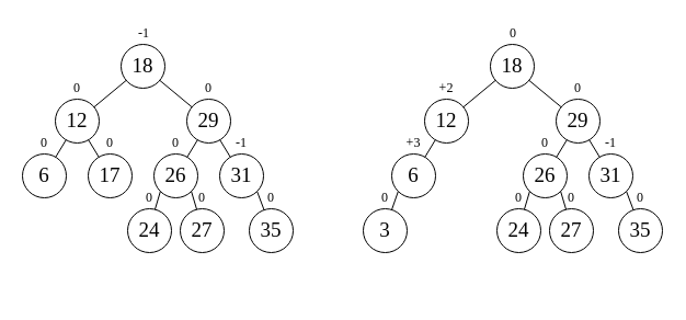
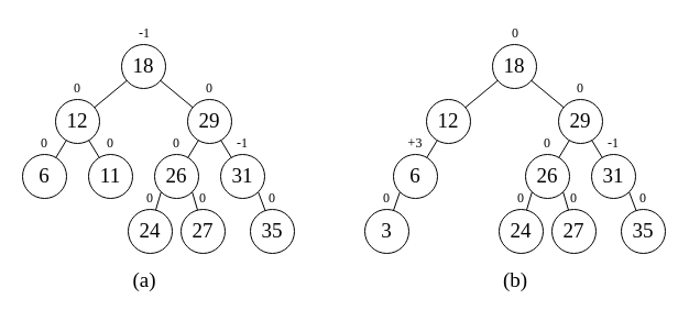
  <mxCell id="0" />
  <mxCell id="1" parent="0" />
  <mxCell id="2" value="" style="group" parent="1" vertex="1" connectable="0"><mxGeometry x="20" y="40" width="247.0" height="190.0" as="geometry" /></mxCell>
  <mxCell id="3" value="35" style="ellipse;whiteSpace=wrap;html=1;fontFamily=Times New Roman;fontSize=19;container=0;" parent="2" vertex="1"><mxGeometry x="207.0" y="150.0" width="40" height="40" as="geometry" /></mxCell>
  <mxCell id="4" style="edgeStyle=none;shape=connector;rounded=0;orthogonalLoop=1;jettySize=auto;html=1;exitX=1;exitY=1;exitDx=0;exitDy=0;labelBackgroundColor=default;strokeColor=default;align=center;verticalAlign=middle;fontFamily=Helvetica;fontSize=11;fontColor=default;endArrow=none;endFill=0;" parent="2" source="16" target="3" edge="1"><mxGeometry relative="1" as="geometry" /></mxCell>
  <mxCell id="5" value="18" style="ellipse;whiteSpace=wrap;html=1;fontFamily=Times New Roman;fontSize=19;container=0;" parent="2" vertex="1"><mxGeometry x="90" width="40" height="40" as="geometry" /></mxCell>
  <mxCell id="6" value="12" style="ellipse;whiteSpace=wrap;html=1;fontFamily=Times New Roman;fontSize=19;container=0;" parent="2" vertex="1"><mxGeometry x="30" y="50" width="40" height="40" as="geometry" /></mxCell>
  <mxCell id="7" style="edgeStyle=none;html=1;fontFamily=Times New Roman;fontSize=19;endArrow=none;endFill=0;rounded=0;" parent="2" source="5" target="6" edge="1"><mxGeometry relative="1" as="geometry" /></mxCell>
  <mxCell id="8" value="29" style="ellipse;whiteSpace=wrap;html=1;fontFamily=Times New Roman;fontSize=19;container=0;" parent="2" vertex="1"><mxGeometry x="150" y="50" width="40" height="40" as="geometry" /></mxCell>
  <mxCell id="9" style="edgeStyle=none;html=1;fontFamily=Times New Roman;fontSize=19;endArrow=none;endFill=0;rounded=0;" parent="2" source="5" target="8" edge="1"><mxGeometry relative="1" as="geometry" /></mxCell>
  <mxCell id="10" value="6" style="ellipse;whiteSpace=wrap;html=1;fontFamily=Times New Roman;fontSize=19;container=0;" parent="2" vertex="1"><mxGeometry y="100" width="40" height="40" as="geometry" /></mxCell>
  <mxCell id="11" style="edgeStyle=none;html=1;fontFamily=Times New Roman;fontSize=19;endArrow=none;endFill=0;rounded=0;" parent="2" source="6" target="10" edge="1"><mxGeometry relative="1" as="geometry" /></mxCell>
- <mxCell id="12" value="17" style="ellipse;whiteSpace=wrap;html=1;fontFamily=Times New Roman;fontSize=19;container=0;" parent="2" vertex="1"><mxGeometry x="60" y="100" width="40" height="40" as="geometry" /></mxCell>
+ <mxCell id="12" value="11" style="ellipse;whiteSpace=wrap;html=1;fontFamily=Times New Roman;fontSize=19;container=0;" parent="2" vertex="1"><mxGeometry x="60" y="100" width="40" height="40" as="geometry" /></mxCell>
  <mxCell id="13" style="edgeStyle=none;html=1;fontFamily=Times New Roman;fontSize=19;endArrow=none;endFill=0;rounded=0;" parent="2" source="6" target="12" edge="1"><mxGeometry relative="1" as="geometry" /></mxCell>
  <mxCell id="14" value="26" style="ellipse;whiteSpace=wrap;html=1;fontFamily=Times New Roman;fontSize=19;container=0;" parent="2" vertex="1"><mxGeometry x="120" y="100" width="40" height="40" as="geometry" /></mxCell>
  <mxCell id="15" style="edgeStyle=none;html=1;fontFamily=Times New Roman;fontSize=19;endArrow=none;endFill=0;rounded=0;" parent="2" source="8" target="14" edge="1"><mxGeometry relative="1" as="geometry" /></mxCell>
  <mxCell id="16" value="31" style="ellipse;whiteSpace=wrap;html=1;fontFamily=Times New Roman;fontSize=19;container=0;" parent="2" vertex="1"><mxGeometry x="180" y="100" width="40" height="40" as="geometry" /></mxCell>
  <mxCell id="17" style="edgeStyle=none;html=1;fontFamily=Times New Roman;fontSize=19;endArrow=none;endFill=0;rounded=0;" parent="2" source="8" target="16" edge="1"><mxGeometry relative="1" as="geometry" /></mxCell>
  <mxCell id="18" value="24" style="ellipse;whiteSpace=wrap;html=1;fontFamily=Times New Roman;fontSize=19;container=0;" parent="2" vertex="1"><mxGeometry x="96.0" y="150.0" width="40" height="40" as="geometry" /></mxCell>
  <mxCell id="19" style="rounded=0;orthogonalLoop=1;jettySize=auto;html=1;exitX=0;exitY=1;exitDx=0;exitDy=0;endArrow=none;endFill=0;" parent="2" source="14" target="18" edge="1"><mxGeometry relative="1" as="geometry" /></mxCell>
  <mxCell id="20" value="27" style="ellipse;whiteSpace=wrap;html=1;fontFamily=Times New Roman;fontSize=19;container=0;" parent="2" vertex="1"><mxGeometry x="144.0" y="150.0" width="40" height="40" as="geometry" /></mxCell>
  <mxCell id="21" style="edgeStyle=none;shape=connector;rounded=0;orthogonalLoop=1;jettySize=auto;html=1;exitX=1;exitY=1;exitDx=0;exitDy=0;labelBackgroundColor=default;strokeColor=default;align=center;verticalAlign=middle;fontFamily=Helvetica;fontSize=11;fontColor=default;endArrow=none;endFill=0;" parent="2" source="14" target="20" edge="1"><mxGeometry relative="1" as="geometry" /></mxCell>
  <mxCell id="22" value="&lt;font face=&quot;Times New Roman&quot;&gt;&lt;span style=&quot;font-size: 12px;&quot;&gt;0&lt;/span&gt;&lt;/font&gt;" style="text;html=1;strokeColor=none;fillColor=none;align=center;verticalAlign=middle;whiteSpace=wrap;rounded=0;fontSize=11;fontFamily=Helvetica;fontColor=default;" parent="2" vertex="1"><mxGeometry x="30.0" y="30.0" width="40" height="20" as="geometry" /></mxCell>
  <mxCell id="23" value="&lt;font face=&quot;Times New Roman&quot;&gt;&lt;span style=&quot;font-size: 12px;&quot;&gt;0&lt;/span&gt;&lt;/font&gt;" style="text;html=1;strokeColor=none;fillColor=none;align=center;verticalAlign=middle;whiteSpace=wrap;rounded=0;fontSize=11;fontFamily=Helvetica;fontColor=default;" parent="2" vertex="1"><mxGeometry x="150.0" y="30.0" width="40" height="20" as="geometry" /></mxCell>
  <mxCell id="24" value="&lt;font face=&quot;Times New Roman&quot;&gt;&lt;span style=&quot;font-size: 12px;&quot;&gt;0&lt;/span&gt;&lt;/font&gt;" style="text;html=1;strokeColor=none;fillColor=none;align=center;verticalAlign=middle;whiteSpace=wrap;rounded=0;fontSize=11;fontFamily=Helvetica;fontColor=default;" parent="2" vertex="1"><mxGeometry x="1.137e-13" y="80.0" width="40" height="20" as="geometry" /></mxCell>
  <mxCell id="25" value="&lt;font face=&quot;Times New Roman&quot;&gt;&lt;span style=&quot;font-size: 12px;&quot;&gt;0&lt;/span&gt;&lt;/font&gt;" style="text;html=1;strokeColor=none;fillColor=none;align=center;verticalAlign=middle;whiteSpace=wrap;rounded=0;fontSize=11;fontFamily=Helvetica;fontColor=default;" parent="2" vertex="1"><mxGeometry x="60.0" y="80.0" width="40" height="20" as="geometry" /></mxCell>
  <mxCell id="26" value="&lt;font face=&quot;Times New Roman&quot;&gt;&lt;span style=&quot;font-size: 12px;&quot;&gt;0&lt;/span&gt;&lt;/font&gt;" style="text;html=1;strokeColor=none;fillColor=none;align=center;verticalAlign=middle;whiteSpace=wrap;rounded=0;fontSize=11;fontFamily=Helvetica;fontColor=default;" parent="2" vertex="1"><mxGeometry x="120.0" y="80.0" width="40" height="20" as="geometry" /></mxCell>
  <mxCell id="27" value="&lt;font face=&quot;Times New Roman&quot;&gt;&lt;span style=&quot;font-size: 12px;&quot;&gt;-1&lt;/span&gt;&lt;/font&gt;" style="text;html=1;strokeColor=none;fillColor=none;align=center;verticalAlign=middle;whiteSpace=wrap;rounded=0;fontSize=11;fontFamily=Helvetica;fontColor=default;" parent="2" vertex="1"><mxGeometry x="180.0" y="80.0" width="40" height="20" as="geometry" /></mxCell>
  <mxCell id="28" value="&lt;font face=&quot;Times New Roman&quot;&gt;&lt;span style=&quot;font-size: 12px;&quot;&gt;0&lt;/span&gt;&lt;/font&gt;" style="text;html=1;strokeColor=none;fillColor=none;align=center;verticalAlign=middle;whiteSpace=wrap;rounded=0;fontSize=11;fontFamily=Helvetica;fontColor=default;" parent="2" vertex="1"><mxGeometry x="96.0" y="130.0" width="40" height="20" as="geometry" /></mxCell>
  <mxCell id="29" value="&lt;font face=&quot;Times New Roman&quot;&gt;&lt;span style=&quot;font-size: 12px;&quot;&gt;0&lt;/span&gt;&lt;/font&gt;" style="text;html=1;strokeColor=none;fillColor=none;align=center;verticalAlign=middle;whiteSpace=wrap;rounded=0;fontSize=11;fontFamily=Helvetica;fontColor=default;" parent="2" vertex="1"><mxGeometry x="144.0" y="130.0" width="40" height="20" as="geometry" /></mxCell>
  <mxCell id="30" value="&lt;font face=&quot;Times New Roman&quot;&gt;&lt;span style=&quot;font-size: 12px;&quot;&gt;0&lt;/span&gt;&lt;/font&gt;" style="text;html=1;strokeColor=none;fillColor=none;align=center;verticalAlign=middle;whiteSpace=wrap;rounded=0;fontSize=11;fontFamily=Helvetica;fontColor=default;" parent="2" vertex="1"><mxGeometry x="207.0" y="130.0" width="40" height="20" as="geometry" /></mxCell>
  <mxCell id="31" value="&lt;font style=&quot;font-size: 12px;&quot; face=&quot;Times New Roman&quot;&gt;-1&lt;/font&gt;" style="text;html=1;strokeColor=none;fillColor=none;align=center;verticalAlign=middle;whiteSpace=wrap;rounded=0;fontSize=11;fontFamily=Helvetica;fontColor=default;" parent="1" vertex="1"><mxGeometry x="111" y="20" width="40" height="20" as="geometry" /></mxCell>
+ <mxCell id="32" value="&lt;span style=&quot;font-size: 19px;&quot;&gt;(a)&lt;/span&gt;" style="text;html=1;strokeColor=none;fillColor=none;align=center;verticalAlign=middle;whiteSpace=wrap;rounded=0;fontSize=19;fontFamily=Times New Roman;fontColor=default;" parent="1" vertex="1"><mxGeometry x="101" y="240" width="60" height="30" as="geometry" /></mxCell>
  <mxCell id="33" value="" style="group" parent="1" vertex="1" connectable="0"><mxGeometry x="357" y="40" width="247.0" height="190.0" as="geometry" /></mxCell>
  <mxCell id="34" value="35" style="ellipse;whiteSpace=wrap;html=1;fontFamily=Times New Roman;fontSize=19;container=0;" parent="33" vertex="1"><mxGeometry x="207.0" y="150.0" width="40" height="40" as="geometry" /></mxCell>
  <mxCell id="35" style="edgeStyle=none;shape=connector;rounded=0;orthogonalLoop=1;jettySize=auto;html=1;exitX=1;exitY=1;exitDx=0;exitDy=0;labelBackgroundColor=default;strokeColor=default;align=center;verticalAlign=middle;fontFamily=Helvetica;fontSize=11;fontColor=default;endArrow=none;endFill=0;" parent="33" source="46" target="34" edge="1"><mxGeometry relative="1" as="geometry" /></mxCell>
  <mxCell id="36" value="18" style="ellipse;whiteSpace=wrap;html=1;fontFamily=Times New Roman;fontSize=19;container=0;" parent="33" vertex="1"><mxGeometry x="90" width="40" height="40" as="geometry" /></mxCell>
  <mxCell id="37" value="12" style="ellipse;whiteSpace=wrap;html=1;fontFamily=Times New Roman;fontSize=19;container=0;" parent="33" vertex="1"><mxGeometry x="30" y="50" width="40" height="40" as="geometry" /></mxCell>
  <mxCell id="38" style="edgeStyle=none;html=1;fontFamily=Times New Roman;fontSize=19;endArrow=none;endFill=0;rounded=0;" parent="33" source="36" target="37" edge="1"><mxGeometry relative="1" as="geometry" /></mxCell>
  <mxCell id="39" value="29" style="ellipse;whiteSpace=wrap;html=1;fontFamily=Times New Roman;fontSize=19;container=0;" parent="33" vertex="1"><mxGeometry x="150" y="50" width="40" height="40" as="geometry" /></mxCell>
  <mxCell id="40" style="edgeStyle=none;html=1;fontFamily=Times New Roman;fontSize=19;endArrow=none;endFill=0;rounded=0;" parent="33" source="36" target="39" edge="1"><mxGeometry relative="1" as="geometry" /></mxCell>
  <mxCell id="41" style="edgeStyle=none;shape=connector;rounded=0;orthogonalLoop=1;jettySize=auto;html=1;exitX=0;exitY=1;exitDx=0;exitDy=0;labelBackgroundColor=default;strokeColor=default;align=center;verticalAlign=middle;fontFamily=Helvetica;fontSize=11;fontColor=default;endArrow=none;endFill=0;" parent="33" source="42" target="60" edge="1"><mxGeometry relative="1" as="geometry" /></mxCell>
  <mxCell id="42" value="6" style="ellipse;whiteSpace=wrap;html=1;fontFamily=Times New Roman;fontSize=19;container=0;" parent="33" vertex="1"><mxGeometry y="100" width="40" height="40" as="geometry" /></mxCell>
  <mxCell id="43" style="edgeStyle=none;html=1;fontFamily=Times New Roman;fontSize=19;endArrow=none;endFill=0;rounded=0;" parent="33" source="37" target="42" edge="1"><mxGeometry relative="1" as="geometry" /></mxCell>
  <mxCell id="44" value="26" style="ellipse;whiteSpace=wrap;html=1;fontFamily=Times New Roman;fontSize=19;container=0;" parent="33" vertex="1"><mxGeometry x="120" y="100" width="40" height="40" as="geometry" /></mxCell>
  <mxCell id="45" style="edgeStyle=none;html=1;fontFamily=Times New Roman;fontSize=19;endArrow=none;endFill=0;rounded=0;" parent="33" source="39" target="44" edge="1"><mxGeometry relative="1" as="geometry" /></mxCell>
  <mxCell id="46" value="31" style="ellipse;whiteSpace=wrap;html=1;fontFamily=Times New Roman;fontSize=19;container=0;" parent="33" vertex="1"><mxGeometry x="180" y="100" width="40" height="40" as="geometry" /></mxCell>
  <mxCell id="47" style="edgeStyle=none;html=1;fontFamily=Times New Roman;fontSize=19;endArrow=none;endFill=0;rounded=0;" parent="33" source="39" target="46" edge="1"><mxGeometry relative="1" as="geometry" /></mxCell>
  <mxCell id="48" value="24" style="ellipse;whiteSpace=wrap;html=1;fontFamily=Times New Roman;fontSize=19;container=0;" parent="33" vertex="1"><mxGeometry x="96.0" y="150.0" width="40" height="40" as="geometry" /></mxCell>
  <mxCell id="49" style="rounded=0;orthogonalLoop=1;jettySize=auto;html=1;exitX=0;exitY=1;exitDx=0;exitDy=0;endArrow=none;endFill=0;" parent="33" source="44" target="48" edge="1"><mxGeometry relative="1" as="geometry" /></mxCell>
  <mxCell id="50" value="27" style="ellipse;whiteSpace=wrap;html=1;fontFamily=Times New Roman;fontSize=19;container=0;" parent="33" vertex="1"><mxGeometry x="144.0" y="150.0" width="40" height="40" as="geometry" /></mxCell>
  <mxCell id="51" style="edgeStyle=none;shape=connector;rounded=0;orthogonalLoop=1;jettySize=auto;html=1;exitX=1;exitY=1;exitDx=0;exitDy=0;labelBackgroundColor=default;strokeColor=default;align=center;verticalAlign=middle;fontFamily=Helvetica;fontSize=11;fontColor=default;endArrow=none;endFill=0;" parent="33" source="44" target="50" edge="1"><mxGeometry relative="1" as="geometry" /></mxCell>
- <mxCell id="52" value="&lt;font face=&quot;Times New Roman&quot;&gt;&lt;span style=&quot;font-size: 12px;&quot;&gt;+2&lt;/span&gt;&lt;/font&gt;" style="text;html=1;strokeColor=none;fillColor=none;align=center;verticalAlign=middle;whiteSpace=wrap;rounded=0;fontSize=11;fontFamily=Helvetica;fontColor=default;" parent="33" vertex="1"><mxGeometry x="30.0" y="30.0" width="40" height="20" as="geometry" /></mxCell>
  <mxCell id="53" value="&lt;font face=&quot;Times New Roman&quot;&gt;&lt;span style=&quot;font-size: 12px;&quot;&gt;0&lt;/span&gt;&lt;/font&gt;" style="text;html=1;strokeColor=none;fillColor=none;align=center;verticalAlign=middle;whiteSpace=wrap;rounded=0;fontSize=11;fontFamily=Helvetica;fontColor=default;" parent="33" vertex="1"><mxGeometry x="150.0" y="30.0" width="40" height="20" as="geometry" /></mxCell>
  <mxCell id="54" value="&lt;font face=&quot;Times New Roman&quot;&gt;&lt;span style=&quot;font-size: 12px;&quot;&gt;0&lt;/span&gt;&lt;/font&gt;" style="text;html=1;strokeColor=none;fillColor=none;align=center;verticalAlign=middle;whiteSpace=wrap;rounded=0;fontSize=11;fontFamily=Helvetica;fontColor=default;" parent="33" vertex="1"><mxGeometry x="-26.0" y="130.0" width="40" height="20" as="geometry" /></mxCell>
  <mxCell id="55" value="&lt;font face=&quot;Times New Roman&quot;&gt;&lt;span style=&quot;font-size: 12px;&quot;&gt;0&lt;/span&gt;&lt;/font&gt;" style="text;html=1;strokeColor=none;fillColor=none;align=center;verticalAlign=middle;whiteSpace=wrap;rounded=0;fontSize=11;fontFamily=Helvetica;fontColor=default;" parent="33" vertex="1"><mxGeometry x="120.0" y="80.0" width="40" height="20" as="geometry" /></mxCell>
  <mxCell id="56" value="&lt;font face=&quot;Times New Roman&quot;&gt;&lt;span style=&quot;font-size: 12px;&quot;&gt;-1&lt;/span&gt;&lt;/font&gt;" style="text;html=1;strokeColor=none;fillColor=none;align=center;verticalAlign=middle;whiteSpace=wrap;rounded=0;fontSize=11;fontFamily=Helvetica;fontColor=default;" parent="33" vertex="1"><mxGeometry x="180.0" y="80.0" width="40" height="20" as="geometry" /></mxCell>
  <mxCell id="57" value="&lt;font face=&quot;Times New Roman&quot;&gt;&lt;span style=&quot;font-size: 12px;&quot;&gt;0&lt;/span&gt;&lt;/font&gt;" style="text;html=1;strokeColor=none;fillColor=none;align=center;verticalAlign=middle;whiteSpace=wrap;rounded=0;fontSize=11;fontFamily=Helvetica;fontColor=default;" parent="33" vertex="1"><mxGeometry x="96.0" y="130.0" width="40" height="20" as="geometry" /></mxCell>
  <mxCell id="58" value="&lt;font face=&quot;Times New Roman&quot;&gt;&lt;span style=&quot;font-size: 12px;&quot;&gt;0&lt;/span&gt;&lt;/font&gt;" style="text;html=1;strokeColor=none;fillColor=none;align=center;verticalAlign=middle;whiteSpace=wrap;rounded=0;fontSize=11;fontFamily=Helvetica;fontColor=default;" parent="33" vertex="1"><mxGeometry x="144.0" y="130.0" width="40" height="20" as="geometry" /></mxCell>
  <mxCell id="59" value="&lt;font face=&quot;Times New Roman&quot;&gt;&lt;span style=&quot;font-size: 12px;&quot;&gt;0&lt;/span&gt;&lt;/font&gt;" style="text;html=1;strokeColor=none;fillColor=none;align=center;verticalAlign=middle;whiteSpace=wrap;rounded=0;fontSize=11;fontFamily=Helvetica;fontColor=default;" parent="33" vertex="1"><mxGeometry x="207.0" y="130.0" width="40" height="20" as="geometry" /></mxCell>
  <mxCell id="60" value="3" style="ellipse;whiteSpace=wrap;html=1;fontFamily=Times New Roman;fontSize=19;fontColor=default;" parent="33" vertex="1"><mxGeometry x="-26.0" y="150.0" width="40" height="40" as="geometry" /></mxCell>
  <mxCell id="61" value="&lt;font face=&quot;Times New Roman&quot;&gt;&lt;span style=&quot;font-size: 12px;&quot;&gt;+3&lt;/span&gt;&lt;/font&gt;" style="text;html=1;strokeColor=none;fillColor=none;align=center;verticalAlign=middle;whiteSpace=wrap;rounded=0;fontSize=11;fontFamily=Helvetica;fontColor=default;" parent="33" vertex="1"><mxGeometry x="1.137e-13" y="80.0" width="40" height="20" as="geometry" /></mxCell>
  <mxCell id="62" value="&lt;font face=&quot;Times New Roman&quot;&gt;&lt;span style=&quot;font-size: 12px;&quot;&gt;0&lt;/span&gt;&lt;/font&gt;" style="text;html=1;strokeColor=none;fillColor=none;align=center;verticalAlign=middle;whiteSpace=wrap;rounded=0;fontSize=11;fontFamily=Helvetica;fontColor=default;" parent="1" vertex="1"><mxGeometry x="448" y="20" width="40" height="20" as="geometry" /></mxCell>
+ <mxCell id="63" value="&lt;span style=&quot;font-size: 19px;&quot;&gt;(b)&lt;/span&gt;" style="text;html=1;strokeColor=none;fillColor=none;align=center;verticalAlign=middle;whiteSpace=wrap;rounded=0;fontSize=19;fontFamily=Times New Roman;fontColor=default;" parent="1" vertex="1"><mxGeometry x="438" y="240" width="60" height="30" as="geometry" /></mxCell>
